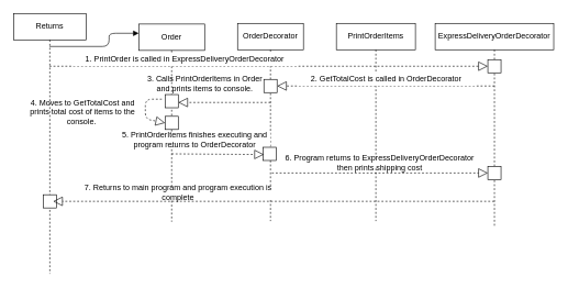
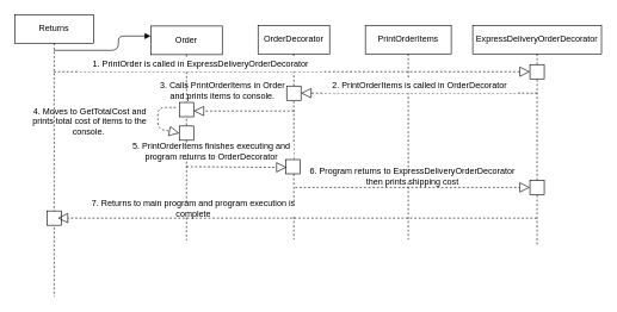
  <mxCell id="0" />
  <mxCell id="1" parent="0" />
  <mxCell id="2" value="Returns" style="shape=umlLifeline;perimeter=lifelinePerimeter;whiteSpace=wrap;html=1;container=1;collapsible=0;recursiveResize=0;outlineConnect=0;" parent="1" vertex="1"><mxGeometry width="110" height="395" as="geometry" x="20" y="20" /></mxCell>
  <mxCell id="3" value="" style="whiteSpace=wrap;html=1;aspect=fixed;fillColor=#ffffff;gradientColor=none;" parent="2" vertex="1"><mxGeometry x="45" y="275" width="20" height="20" as="geometry" /></mxCell>
  <mxCell id="4" value="Order" style="shape=umlLifeline;perimeter=lifelinePerimeter;whiteSpace=wrap;html=1;container=1;collapsible=0;recursiveResize=0;outlineConnect=0;" parent="1" vertex="1"><mxGeometry x="210" y="36" width="100" height="300" as="geometry" /></mxCell>
  <mxCell id="5" value="" style="whiteSpace=wrap;html=1;aspect=fixed;fillColor=#ffffff;gradientColor=none;" parent="4" vertex="1"><mxGeometry x="40" y="107" width="20" height="20" as="geometry" /></mxCell>
  <mxCell id="6" value="" style="whiteSpace=wrap;html=1;aspect=fixed;fillColor=#ffffff;gradientColor=none;" parent="4" vertex="1"><mxGeometry x="40" y="140" width="20" height="20" as="geometry" /></mxCell>
  <mxCell id="7" value="OrderDecorator" style="shape=umlLifeline;perimeter=lifelinePerimeter;whiteSpace=wrap;html=1;container=1;collapsible=0;recursiveResize=0;outlineConnect=0;" parent="1" vertex="1"><mxGeometry x="360" y="35" width="100" height="300" as="geometry" /></mxCell>
  <mxCell id="8" value="" style="whiteSpace=wrap;html=1;aspect=fixed;fillColor=#ffffff;gradientColor=none;" parent="7" vertex="1"><mxGeometry x="38.5" y="188" width="20" height="20" as="geometry" /></mxCell>
  <mxCell id="9" value="ExpressDeliveryOrderDecorator" style="shape=umlLifeline;perimeter=lifelinePerimeter;whiteSpace=wrap;html=1;container=1;collapsible=0;recursiveResize=0;outlineConnect=0;" parent="1" vertex="1"><mxGeometry x="660" y="35" width="180" height="310" as="geometry" /></mxCell>
  <mxCell id="10" value="" style="whiteSpace=wrap;html=1;aspect=fixed;fillColor=#ffffff;gradientColor=none;" parent="9" vertex="1"><mxGeometry x="80" y="55" width="20" height="20" as="geometry" /></mxCell>
  <mxCell id="11" value="" style="whiteSpace=wrap;html=1;aspect=fixed;fillColor=#ffffff;gradientColor=none;" parent="9" vertex="1"><mxGeometry x="80" y="217" width="20" height="20" as="geometry" /></mxCell>
  <mxCell id="12" value="PrintOrderItems" style="shape=umlLifeline;perimeter=lifelinePerimeter;whiteSpace=wrap;html=1;container=1;collapsible=0;recursiveResize=0;outlineConnect=0;" parent="1" vertex="1"><mxGeometry x="510" y="35" width="120" height="300" as="geometry" /></mxCell>
  <mxCell id="13" value="6. Program returns to ExpressDeliveryOrderDecorator then prints shipping cost" style="text;html=1;strokeColor=none;fillColor=#ffffff;align=center;verticalAlign=middle;whiteSpace=wrap;rounded=0;" parent="12" vertex="1"><mxGeometry x="-79" y="203" width="290" height="15" as="geometry" /></mxCell>
  <mxCell id="14" value="" style="endArrow=block;dashed=1;endFill=0;endSize=12;html=1;entryX=0;entryY=0.5;entryDx=0;entryDy=0;" parent="1" source="2" target="10" edge="1"><mxGeometry width="160" relative="1" as="geometry"><mxPoint x="90" y="100" as="sourcePoint" /><mxPoint x="720" y="100" as="targetPoint" /></mxGeometry></mxCell>
  <mxCell id="15" value="" style="endArrow=block;dashed=1;endFill=0;endSize=12;html=1;entryX=1;entryY=0.5;entryDx=0;entryDy=0;" parent="1" target="25" edge="1"><mxGeometry width="160" relative="1" as="geometry"><mxPoint x="750" y="130" as="sourcePoint" /><mxPoint x="430" y="130" as="targetPoint" /></mxGeometry></mxCell>
  <mxCell id="16" value="" style="endArrow=block;dashed=1;endFill=0;endSize=12;html=1;" parent="1" edge="1"><mxGeometry width="160" relative="1" as="geometry"><mxPoint x="410" y="155" as="sourcePoint" /><mxPoint x="270" y="155" as="targetPoint" /></mxGeometry></mxCell>
  <mxCell id="17" value="3. Calls PrintOrderItems in Order and prints items to console." style="text;html=1;strokeColor=none;fillColor=none;align=center;verticalAlign=middle;whiteSpace=wrap;rounded=0;" parent="1" vertex="1"><mxGeometry x="220" y="106" width="181" height="42" as="geometry" /></mxCell>
  <mxCell id="18" value="1. PrintOrder is called in ExpressDeliveryOrderDecorator" style="text;html=1;strokeColor=none;fillColor=#FFFFFF;align=center;verticalAlign=middle;whiteSpace=wrap;rounded=0;gradientColor=none;" parent="1" vertex="1"><mxGeometry x="110" y="80" width="340" height="20" as="geometry" /></mxCell>
- <mxCell id="19" value="2. GetTotalCost is called in OrderDecorator" style="text;html=1;strokeColor=none;fillColor=#ffffff;align=center;verticalAlign=middle;whiteSpace=wrap;rounded=0;" parent="1" vertex="1"><mxGeometry x="451" y="110" width="270" height="20" as="geometry" /></mxCell>
+ <mxCell id="19" value="2. PrintOrderItems is called in OrderDecorator" style="text;html=1;strokeColor=none;fillColor=#ffffff;align=center;verticalAlign=middle;whiteSpace=wrap;rounded=0;" parent="1" vertex="1"><mxGeometry x="451" y="110" width="270" height="20" as="geometry" /></mxCell>
  <mxCell id="20" value="" style="endArrow=block;dashed=1;endFill=0;endSize=12;html=1;" parent="1" edge="1"><mxGeometry width="160" relative="1" as="geometry"><mxPoint x="260" y="233" as="sourcePoint" /><mxPoint x="400" y="234" as="targetPoint" /></mxGeometry></mxCell>
  <mxCell id="21" value="5. PrintOrderItems finishes executing and program returns to OrderDecorator" style="text;html=1;strokeColor=none;fillColor=#ffffff;align=center;verticalAlign=middle;whiteSpace=wrap;rounded=0;" parent="1" vertex="1"><mxGeometry x="180" y="201" width="230" height="20" as="geometry" /></mxCell>
  <mxCell id="22" value="" style="endArrow=block;dashed=1;endFill=0;endSize=12;html=1;" parent="1" edge="1"><mxGeometry width="160" relative="1" as="geometry"><mxPoint x="412" y="262" as="sourcePoint" /><mxPoint x="740" y="262" as="targetPoint" /><Array as="points"><mxPoint x="690" y="262" /></Array></mxGeometry></mxCell>
  <mxCell id="23" value="" style="endArrow=block;dashed=1;endFill=0;endSize=12;html=1;" parent="1" edge="1"><mxGeometry width="160" relative="1" as="geometry"><mxPoint x="749.5" y="305" as="sourcePoint" /><mxPoint x="80" y="305" as="targetPoint" /><Array as="points"><mxPoint x="630" y="305" /></Array></mxGeometry></mxCell>
  <mxCell id="24" value="7. Returns to main program and program execution is complete" style="text;html=1;strokeColor=none;fillColor=#ffffff;align=center;verticalAlign=middle;whiteSpace=wrap;rounded=0;" parent="1" vertex="1"><mxGeometry x="120" y="282" width="300" height="20" as="geometry" /></mxCell>
  <mxCell id="25" value="" style="whiteSpace=wrap;html=1;aspect=fixed;fillColor=#ffffff;gradientColor=none;" parent="1" vertex="1"><mxGeometry x="400" y="120" width="20" height="20" as="geometry" /></mxCell>
  <mxCell id="26" value="" style="endArrow=block;endFill=1;html=1;edgeStyle=orthogonalEdgeStyle;align=left;verticalAlign=top;" parent="1" source="2" edge="1"><mxGeometry x="-1" relative="1" as="geometry"><mxPoint x="70" y="50" as="sourcePoint" /><mxPoint x="210" y="50" as="targetPoint" /><Array as="points"><mxPoint x="165" y="70" /><mxPoint x="165" y="50" /></Array></mxGeometry></mxCell>
  <mxCell id="27" value="" style="endArrow=block;dashed=1;endFill=0;endSize=12;html=1;entryX=0;entryY=0.5;entryDx=0;entryDy=0;" parent="1" target="6" edge="1"><mxGeometry width="160" relative="1" as="geometry"><mxPoint x="245" y="150" as="sourcePoint" /><mxPoint x="170" y="440" as="targetPoint" /><Array as="points"><mxPoint x="220" y="150" /><mxPoint x="220" y="180" /></Array></mxGeometry></mxCell>
  <mxCell id="28" value="4. Moves to GetTotalCost and prints total cost of items to the console.&amp;nbsp;" style="text;html=1;strokeColor=none;fillColor=none;align=center;verticalAlign=middle;whiteSpace=wrap;rounded=0;" parent="1" vertex="1"><mxGeometry x="40" y="160" width="170" height="20" as="geometry" /></mxCell>
